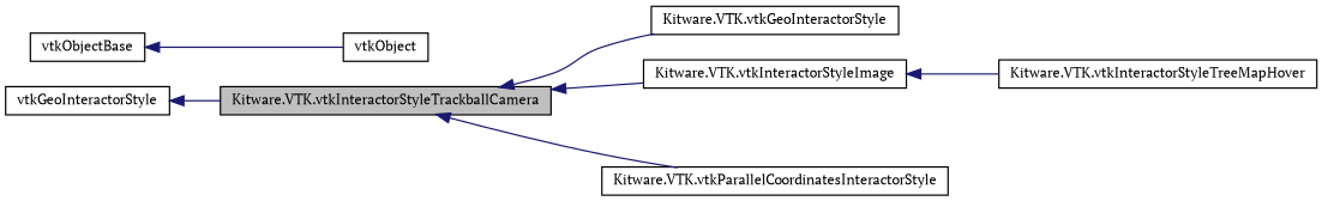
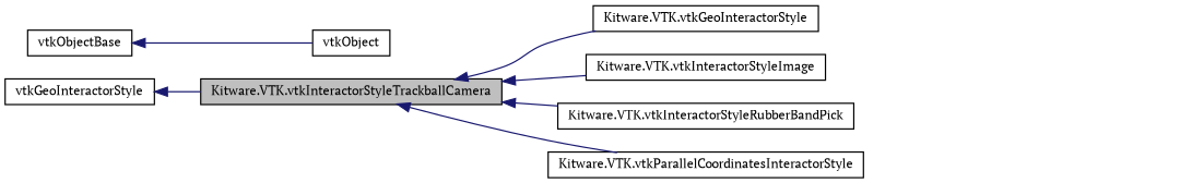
  digraph {
    fontname="PT Serif"
    rankdir=LR
    node [color=black fontname="PT Serif" fontsize=10 shape=record]
    edge [color=midnightblue dir=back fontname="PT Serif" fontsize=10 labelfontname=FreeSans labelfontsize=10 style=solid]
    n1 [fillcolor=grey75 fontcolor=black height=0.2 label="Kitware.VTK.vtkInteractorStyleTrackballCamera" style=filled width=0.4]
    n2 [height=0.2 label="Kitware.VTK.vtkGeoInteractorStyle" width=0.4]
    n3 [height=0.2 label="Kitware.VTK.vtkInteractorStyleImage" width=0.4]
+   n4 [height=0.2 label="Kitware.VTK.vtkInteractorStyleRubberBandPick" width=0.4]
    n5 [height=0.2 label="Kitware.VTK.vtkParallelCoordinatesInteractorStyle" width=0.4]
-   n6 [height=0.2 label="Kitware.VTK.vtkInteractorStyleTreeMapHover" width=0.4]
    n7 [height=0.2 label=vtkGeoInteractorStyle width=0.4]
    n8 [height=0.2 label=vtkObject width=0.4]
    n9 [height=0.2 label=vtkObjectBase width=0.4]
    n1 -> n2
    n1 -> n3
+   n1 -> n4
    n1 -> n5
-   n3 -> n6
    n7 -> n1
    n9 -> n8
  }
